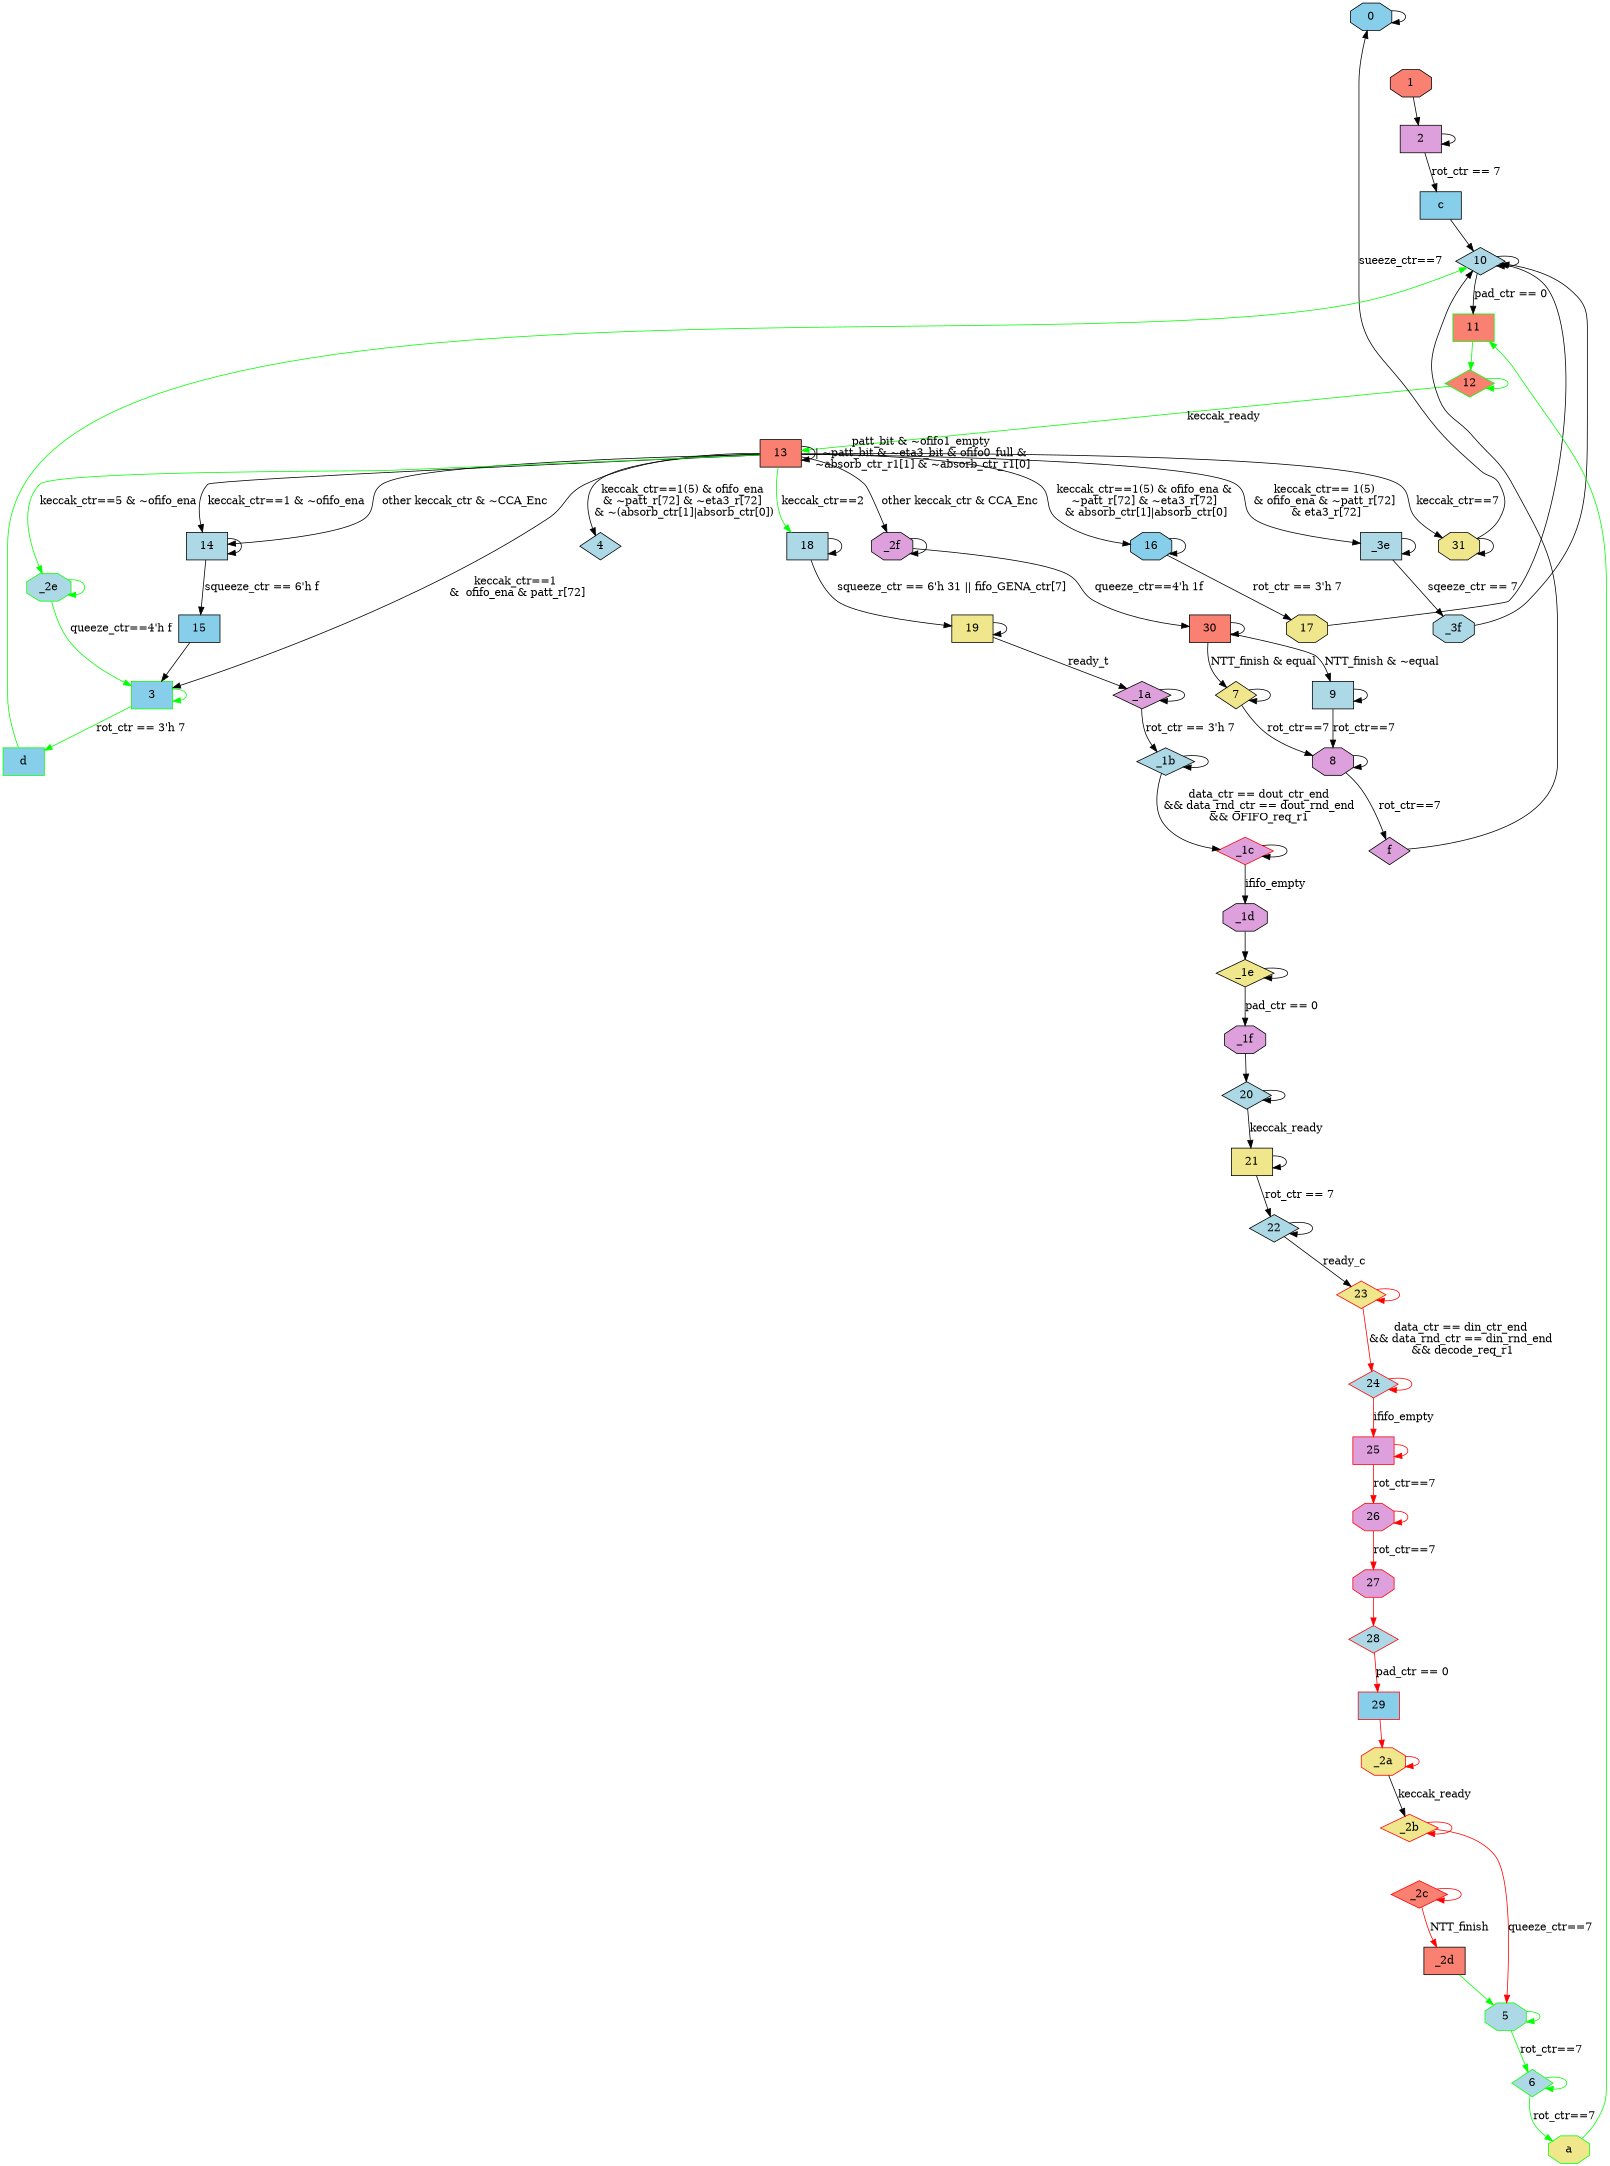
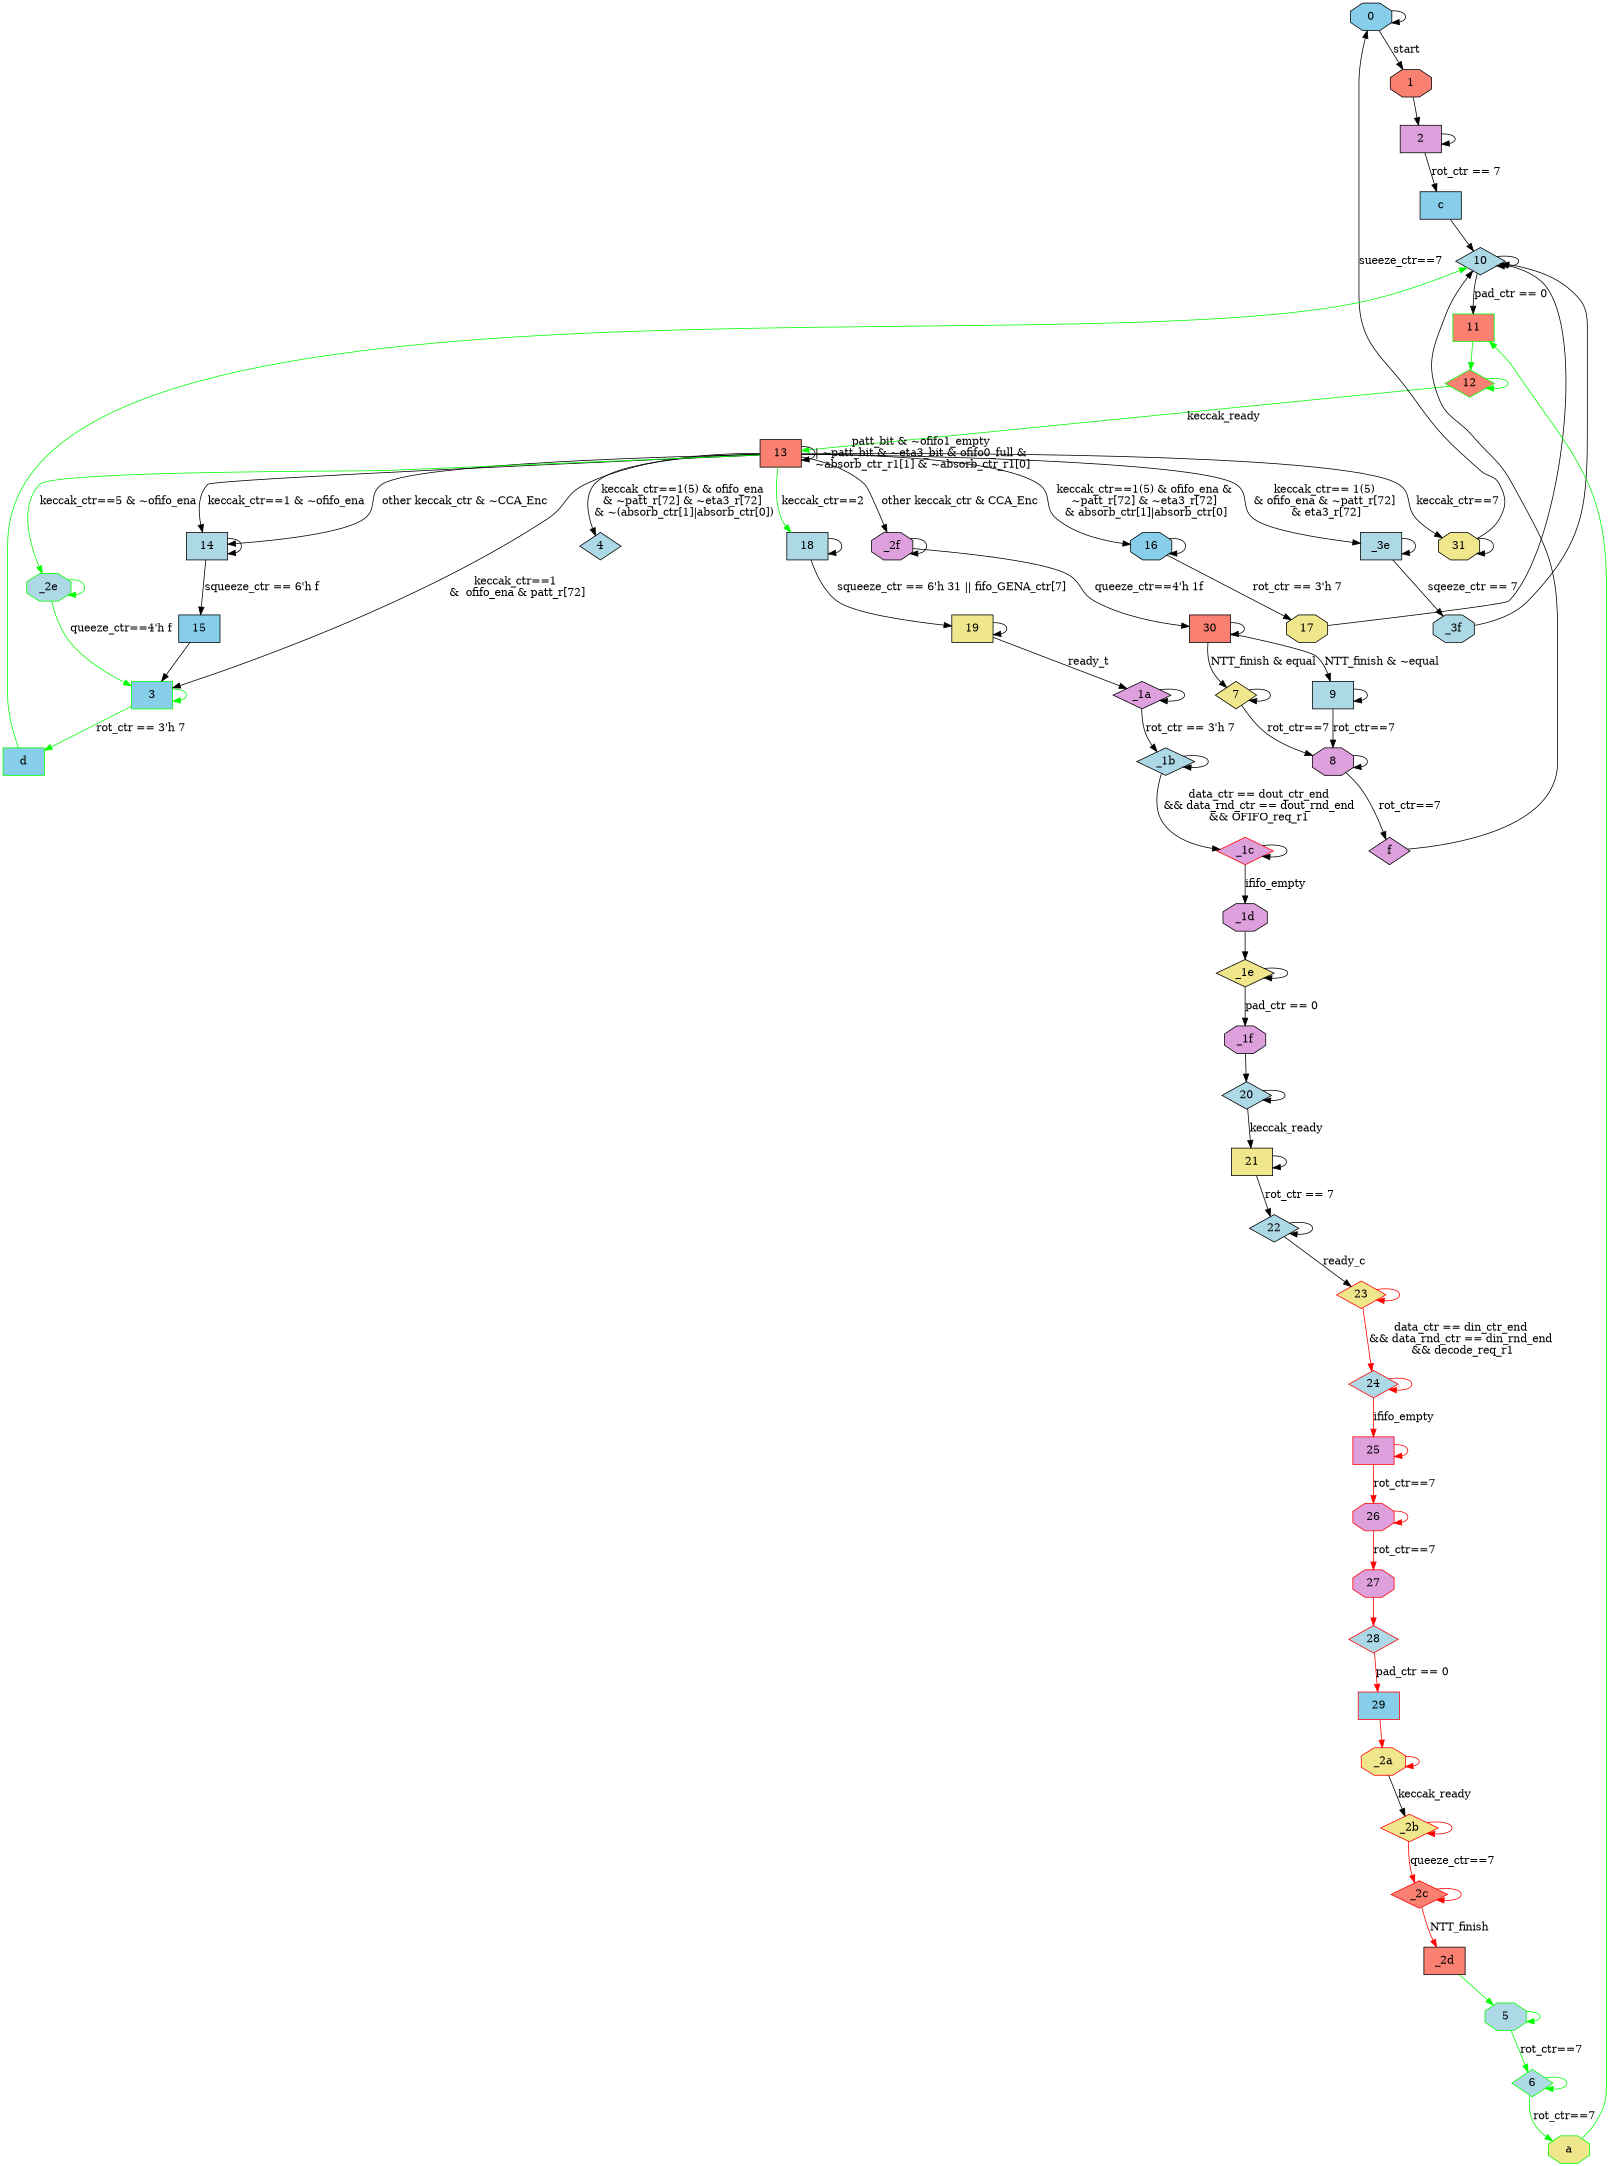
  digraph {
    node [fillcolor=lightblue shape=box style=filled]
    0 [fillcolor=skyblue shape=octagon]
    1 [fillcolor=salmon shape=octagon]
    2 [fillcolor=plum]
    c [fillcolor=skyblue]
    10 [shape=diamond]
    11 [color=green fillcolor=salmon]
    12 [color=green fillcolor=salmon shape=diamond]
    13 [fillcolor=salmon]
    3 [color=green fillcolor=skyblue]
    _3e
    16 [fillcolor=skyblue shape=octagon]
    4 [shape=diamond]
    14
    18
    31 [fillcolor=khaki shape=octagon]
    _2e [color=green shape=octagon]
    _2f [fillcolor=plum shape=octagon]
    d [color=green fillcolor=skyblue]
    _3f [shape=octagon]
    17 [fillcolor=khaki shape=octagon]
    15 [fillcolor=skyblue]
    19 [fillcolor=khaki]
    30 [fillcolor=salmon]
    _1a [fillcolor=plum shape=diamond]
    7 [fillcolor=khaki shape=diamond]
    9
    _1b [shape=diamond]
    _1c [color=red fillcolor=plum shape=diamond]
    _1d [fillcolor=plum shape=octagon]
    _1e [fillcolor=khaki shape=diamond]
    _1f [fillcolor=plum shape=octagon]
    20 [shape=diamond]
    21 [fillcolor=khaki]
    22 [shape=diamond]
    23 [color=red fillcolor=khaki shape=diamond]
    24 [color=red shape=diamond]
    25 [color=red fillcolor=plum]
    26 [color=red fillcolor=plum shape=octagon]
    27 [color=red fillcolor=plum shape=octagon]
    28 [color=red shape=diamond]
    29 [color=red fillcolor=skyblue]
    _2a [color=red fillcolor=khaki shape=octagon]
    _2b [color=red fillcolor=khaki shape=diamond]
    _2c [color=red fillcolor=salmon shape=diamond]
    _2d [fillcolor=salmon]
    5 [color=green shape=octagon]
    6 [color=green shape=diamond]
    a [color=green fillcolor=khaki shape=octagon]
    8 [fillcolor=plum shape=octagon]
    f [fillcolor=plum shape=diamond]
    0 -> 0
+   0 -> 1 [label=start]
    1 -> 2
    2 -> 2
    2 -> c [label="rot_ctr == 7"]
    c -> 10
    10 -> 10
    10 -> 11 [label="pad_ctr == 0"]
    11 -> 12 [color=green]
    12 -> 12 [color=green]
    12 -> 13 [color=green label=keccak_ready]
    13 -> 13 [label="patt_bit & ~ofifo1_empty \n| ~patt_bit & ~eta3_bit & ofifo0_full & \n~absorb_ctr_r1[1] & ~absorb_ctr_r1[0]"]
    13 -> 3 [label="keccak_ctr==1 \n&  ofifo_ena & patt_r[72]"]
    13 -> _3e [label="keccak_ctr== 1(5) \n& ofifo_ena & ~patt_r[72] \n& eta3_r[72]"]
    13 -> 16 [label="keccak_ctr==1(5) & ofifo_ena & \n~patt_r[72] & ~eta3_r[72] \n& absorb_ctr[1]|absorb_ctr[0]"]
    13 -> 4 [label="keccak_ctr==1(5) & ofifo_ena \n& ~patt_r[72] & ~eta3_r[72] \n& ~(absorb_ctr[1]|absorb_ctr[0])"]
    13 -> 14 [label="keccak_ctr==1 & ~ofifo_ena"]
    13 -> 14 [label="other keccak_ctr & ~CCA_Enc"]
    13 -> 18 [color=green label="keccak_ctr==2"]
    13 -> 31 [label="keccak_ctr==7"]
    13 -> _2e [color=green label="keccak_ctr==5 & ~ofifo_ena"]
    13 -> _2f [label="other keccak_ctr & CCA_Enc"]
    3 -> 3 [color=green]
    3 -> d [color=green label="rot_ctr == 3'h 7"]
    _3e -> _3e
    _3e -> _3f [label="sqeeze_ctr == 7"]
    16 -> 16
    16 -> 17 [label="rot_ctr == 3'h 7"]
    14 -> 14
    14 -> 15 [label="squeeze_ctr == 6'h f"]
    18 -> 18
    18 -> 19 [label="squeeze_ctr == 6'h 31 || fifo_GENA_ctr[7]"]
    31 -> 0 [label="sueeze_ctr==7"]
    31 -> 31
    _2e -> 3 [color=green label="queeze_ctr==4'h f"]
    _2e -> _2e [color=green]
    _2f -> _2f
    _2f -> 30 [label="queeze_ctr==4'h 1f"]
    d -> 10 [color=green]
    _3f -> 10
    17 -> 10
    15 -> 3
    19 -> 19
    19 -> _1a [label=ready_t]
    30 -> 30
    30 -> 7 [label="NTT_finish & equal"]
    30 -> 9 [label="NTT_finish & ~equal"]
    _1a -> _1a
    _1a -> _1b [label="rot_ctr == 3'h 7"]
    7 -> 7
    7 -> 8 [label="rot_ctr==7"]
    9 -> 9
    9 -> 8 [label="rot_ctr==7"]
    _1b -> _1b
    _1b -> _1c [label="data_ctr == dout_ctr_end \n&& data_rnd_ctr == dout_rnd_end \n&& OFIFO_req_r1 "]
    _1c -> _1c
    _1c -> _1d [label=ififo_empty]
    _1d -> _1e
    _1e -> _1e
    _1e -> _1f [label="pad_ctr == 0"]
    _1f -> 20
    20 -> 20
    20 -> 21 [label=keccak_ready]
    21 -> 21
    21 -> 22 [label="rot_ctr == 7"]
    22 -> 22
    22 -> 23 [label=ready_c]
    23 -> 23 [color=red]
    23 -> 24 [color=red label="data_ctr == din_ctr_end \n&& data_rnd_ctr == din_rnd_end \n&& decode_req_r1"]
    24 -> 24 [color=red]
    24 -> 25 [color=red label=ififo_empty]
    25 -> 25 [color=red]
    25 -> 26 [color=red label="rot_ctr==7"]
    26 -> 26 [color=red]
    26 -> 27 [color=red label="rot_ctr==7"]
    27 -> 28 [color=red]
    28 -> 29 [color=red label="pad_ctr == 0"]
    29 -> _2a [color=red]
    _2a -> _2a [color=red]
    _2a -> _2b [color=black label=keccak_ready]
    _2b -> _2b [color=red]
-   _2b -> 5 [color=red label="queeze_ctr==7"]
+   _2b -> _2c [color=red label="queeze_ctr==7"]
    _2c -> _2c [color=red]
    _2c -> _2d [color=red label=NTT_finish]
    _2d -> 5 [color=green]
    5 -> 5 [color=green]
    5 -> 6 [color=green label="rot_ctr==7"]
    6 -> 6 [color=green]
    6 -> a [color=green label="rot_ctr==7"]
    a -> 11 [color=green]
    8 -> 8
    8 -> f [label="rot_ctr==7"]
    f -> 10
  }
